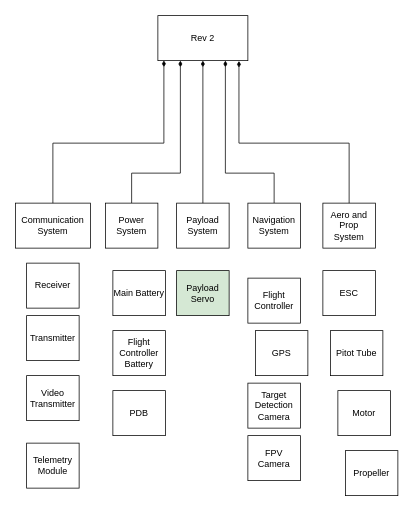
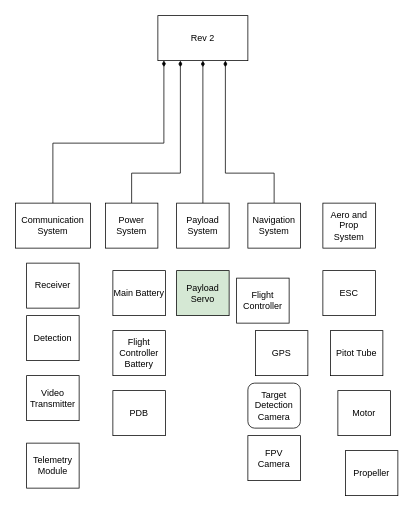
  <mxCell id="0" />
  <mxCell id="1" parent="0" />
  <mxCell id="2" value="Rev 2" style="rounded=0;whiteSpace=wrap;html=1;" parent="1" vertex="1"><mxGeometry x="210" y="20" width="120" height="60" as="geometry" /></mxCell>
  <mxCell id="3" style="edgeStyle=orthogonalEdgeStyle;rounded=0;orthogonalLoop=1;jettySize=auto;html=1;endArrow=diamondThin;endFill=1;exitX=0.5;exitY=0;exitDx=0;exitDy=0;" parent="1" source="4" target="2" edge="1"><mxGeometry relative="1" as="geometry"><mxPoint x="190" y="270" as="sourcePoint" /><Array as="points"><mxPoint x="175" y="230" /><mxPoint x="240" y="230" /></Array></mxGeometry></mxCell>
  <mxCell id="4" value="Power System" style="rounded=0;whiteSpace=wrap;html=1;" parent="1" vertex="1"><mxGeometry x="140" y="270" width="70" height="60" as="geometry" /></mxCell>
  <mxCell id="5" value="Payload System" style="rounded=0;whiteSpace=wrap;html=1;" parent="1" vertex="1"><mxGeometry x="235" y="270" width="70" height="60" as="geometry" /></mxCell>
  <mxCell id="6" style="edgeStyle=orthogonalEdgeStyle;rounded=0;orthogonalLoop=1;jettySize=auto;html=1;entryX=0.75;entryY=1;entryDx=0;entryDy=0;endArrow=diamondThin;endFill=1;" parent="1" source="7" target="2" edge="1"><mxGeometry relative="1" as="geometry"><Array as="points"><mxPoint x="365" y="230" /><mxPoint x="300" y="230" /></Array></mxGeometry></mxCell>
  <mxCell id="7" value="Navigation System" style="rounded=0;whiteSpace=wrap;html=1;" parent="1" vertex="1"><mxGeometry x="330" y="270" width="70" height="60" as="geometry" /></mxCell>
  <mxCell id="8" value="Aero and Prop System" style="rounded=0;whiteSpace=wrap;html=1;" parent="1" vertex="1"><mxGeometry x="430" y="270" width="70" height="60" as="geometry" /></mxCell>
  <mxCell id="9" value="Communication System" style="rounded=0;whiteSpace=wrap;html=1;" parent="1" vertex="1"><mxGeometry x="20" y="270" width="100" height="60" as="geometry" /></mxCell>
  <mxCell id="10" style="edgeStyle=orthogonalEdgeStyle;rounded=0;orthogonalLoop=1;jettySize=auto;html=1;entryX=0.5;entryY=1;entryDx=0;entryDy=0;endArrow=diamondThin;endFill=1;exitX=0.5;exitY=0;exitDx=0;exitDy=0;" parent="1" source="5" target="2" edge="1"><mxGeometry relative="1" as="geometry"><mxPoint x="280" y="320" as="sourcePoint" /><mxPoint x="286" y="110" as="targetPoint" /><Array as="points" /></mxGeometry></mxCell>
- <mxCell id="11" style="edgeStyle=orthogonalEdgeStyle;rounded=0;orthogonalLoop=1;jettySize=auto;html=1;entryX=0.901;entryY=1.008;entryDx=0;entryDy=0;entryPerimeter=0;endArrow=diamondThin;endFill=1;exitX=0.5;exitY=0;exitDx=0;exitDy=0;" parent="1" source="8" target="2" edge="1"><mxGeometry relative="1" as="geometry"><mxPoint x="550" y="260" as="sourcePoint" /><Array as="points"><mxPoint x="465" y="190" /><mxPoint x="318" y="190" /></Array></mxGeometry></mxCell>
  <mxCell id="12" style="edgeStyle=orthogonalEdgeStyle;rounded=0;orthogonalLoop=1;jettySize=auto;html=1;entryX=0.067;entryY=0.995;entryDx=0;entryDy=0;entryPerimeter=0;exitX=0.5;exitY=0;exitDx=0;exitDy=0;endArrow=diamondThin;endFill=1;" parent="1" source="9" target="2" edge="1"><mxGeometry relative="1" as="geometry"><Array as="points"><mxPoint x="70" y="190" /><mxPoint x="218" y="190" /></Array></mxGeometry></mxCell>
  <mxCell id="13" value="Receiver" style="rounded=0;whiteSpace=wrap;html=1;" parent="1" vertex="1"><mxGeometry x="35" y="350" width="70" height="60" as="geometry" /></mxCell>
- <mxCell id="14" value="Transmitter" style="rounded=0;whiteSpace=wrap;html=1;" parent="1" vertex="1"><mxGeometry x="35" y="420" width="70" height="60" as="geometry" /></mxCell>
+ <mxCell id="14" value="Detection" style="rounded=0;whiteSpace=wrap;html=1;" parent="1" vertex="1"><mxGeometry x="35" y="420" width="70" height="60" as="geometry" /></mxCell>
  <mxCell id="15" value="GPS" style="rounded=0;whiteSpace=wrap;html=1;" parent="1" vertex="1"><mxGeometry x="340" y="440" width="70" height="60" as="geometry" /></mxCell>
  <mxCell id="16" value="Video Transmitter" style="rounded=0;whiteSpace=wrap;html=1;" parent="1" vertex="1"><mxGeometry x="35" y="500" width="70" height="60" as="geometry" /></mxCell>
- <mxCell id="17" value="Flight Controller" style="rounded=0;whiteSpace=wrap;html=1;" parent="1" vertex="1"><mxGeometry x="330" y="370" width="70" height="60" as="geometry" /></mxCell>
+ <mxCell id="17" value="Flight Controller" style="rounded=0;whiteSpace=wrap;html=1;" parent="1" vertex="1"><mxGeometry x="315" y="370" width="70" height="60" as="geometry" /></mxCell>
  <mxCell id="18" value="Main Battery" style="rounded=0;whiteSpace=wrap;html=1;" parent="1" vertex="1"><mxGeometry x="150" y="360" width="70" height="60" as="geometry" /></mxCell>
  <mxCell id="19" value="Flight Controller Battery" style="rounded=0;whiteSpace=wrap;html=1;" parent="1" vertex="1"><mxGeometry x="150" y="440" width="70" height="60" as="geometry" /></mxCell>
  <mxCell id="20" value="ESC" style="rounded=0;whiteSpace=wrap;html=1;" parent="1" vertex="1"><mxGeometry x="430" y="360" width="70" height="60" as="geometry" /></mxCell>
  <mxCell id="21" value="PDB" style="rounded=0;whiteSpace=wrap;html=1;" parent="1" vertex="1"><mxGeometry x="150" y="520" width="70" height="60" as="geometry" /></mxCell>
  <mxCell id="22" value="Payload Servo" style="rounded=0;whiteSpace=wrap;html=1;fillColor=#d5e8d4;" parent="1" vertex="1"><mxGeometry x="235" y="360" width="70" height="60" as="geometry" /></mxCell>
  <mxCell id="23" value="FPV Camera" style="rounded=0;whiteSpace=wrap;html=1;" parent="1" vertex="1"><mxGeometry x="330" y="580" width="70" height="60" as="geometry" /></mxCell>
  <mxCell id="24" value="Pitot Tube" style="rounded=0;whiteSpace=wrap;html=1;" parent="1" vertex="1"><mxGeometry x="440" y="440" width="70" height="60" as="geometry" /></mxCell>
- <mxCell id="25" value="Target Detection Camera" style="rounded=0;whiteSpace=wrap;html=1;" parent="1" vertex="1"><mxGeometry x="330" y="510" width="70" height="60" as="geometry" /></mxCell>
+ <mxCell id="25" value="Target Detection Camera" style="whiteSpace=wrap;html=1;rounded=1;" parent="1" vertex="1"><mxGeometry x="330" y="510" width="70" height="60" as="geometry" /></mxCell>
  <mxCell id="26" value="Telemetry Module" style="rounded=0;whiteSpace=wrap;html=1;" parent="1" vertex="1"><mxGeometry x="35" y="590" width="70" height="60" as="geometry" /></mxCell>
  <mxCell id="27" value="Motor" style="rounded=0;whiteSpace=wrap;html=1;" parent="1" vertex="1"><mxGeometry x="450" y="520" width="70" height="60" as="geometry" /></mxCell>
  <mxCell id="28" value="Propeller" style="rounded=0;whiteSpace=wrap;html=1;" parent="1" vertex="1"><mxGeometry x="460" y="600" width="70" height="60" as="geometry" /></mxCell>
